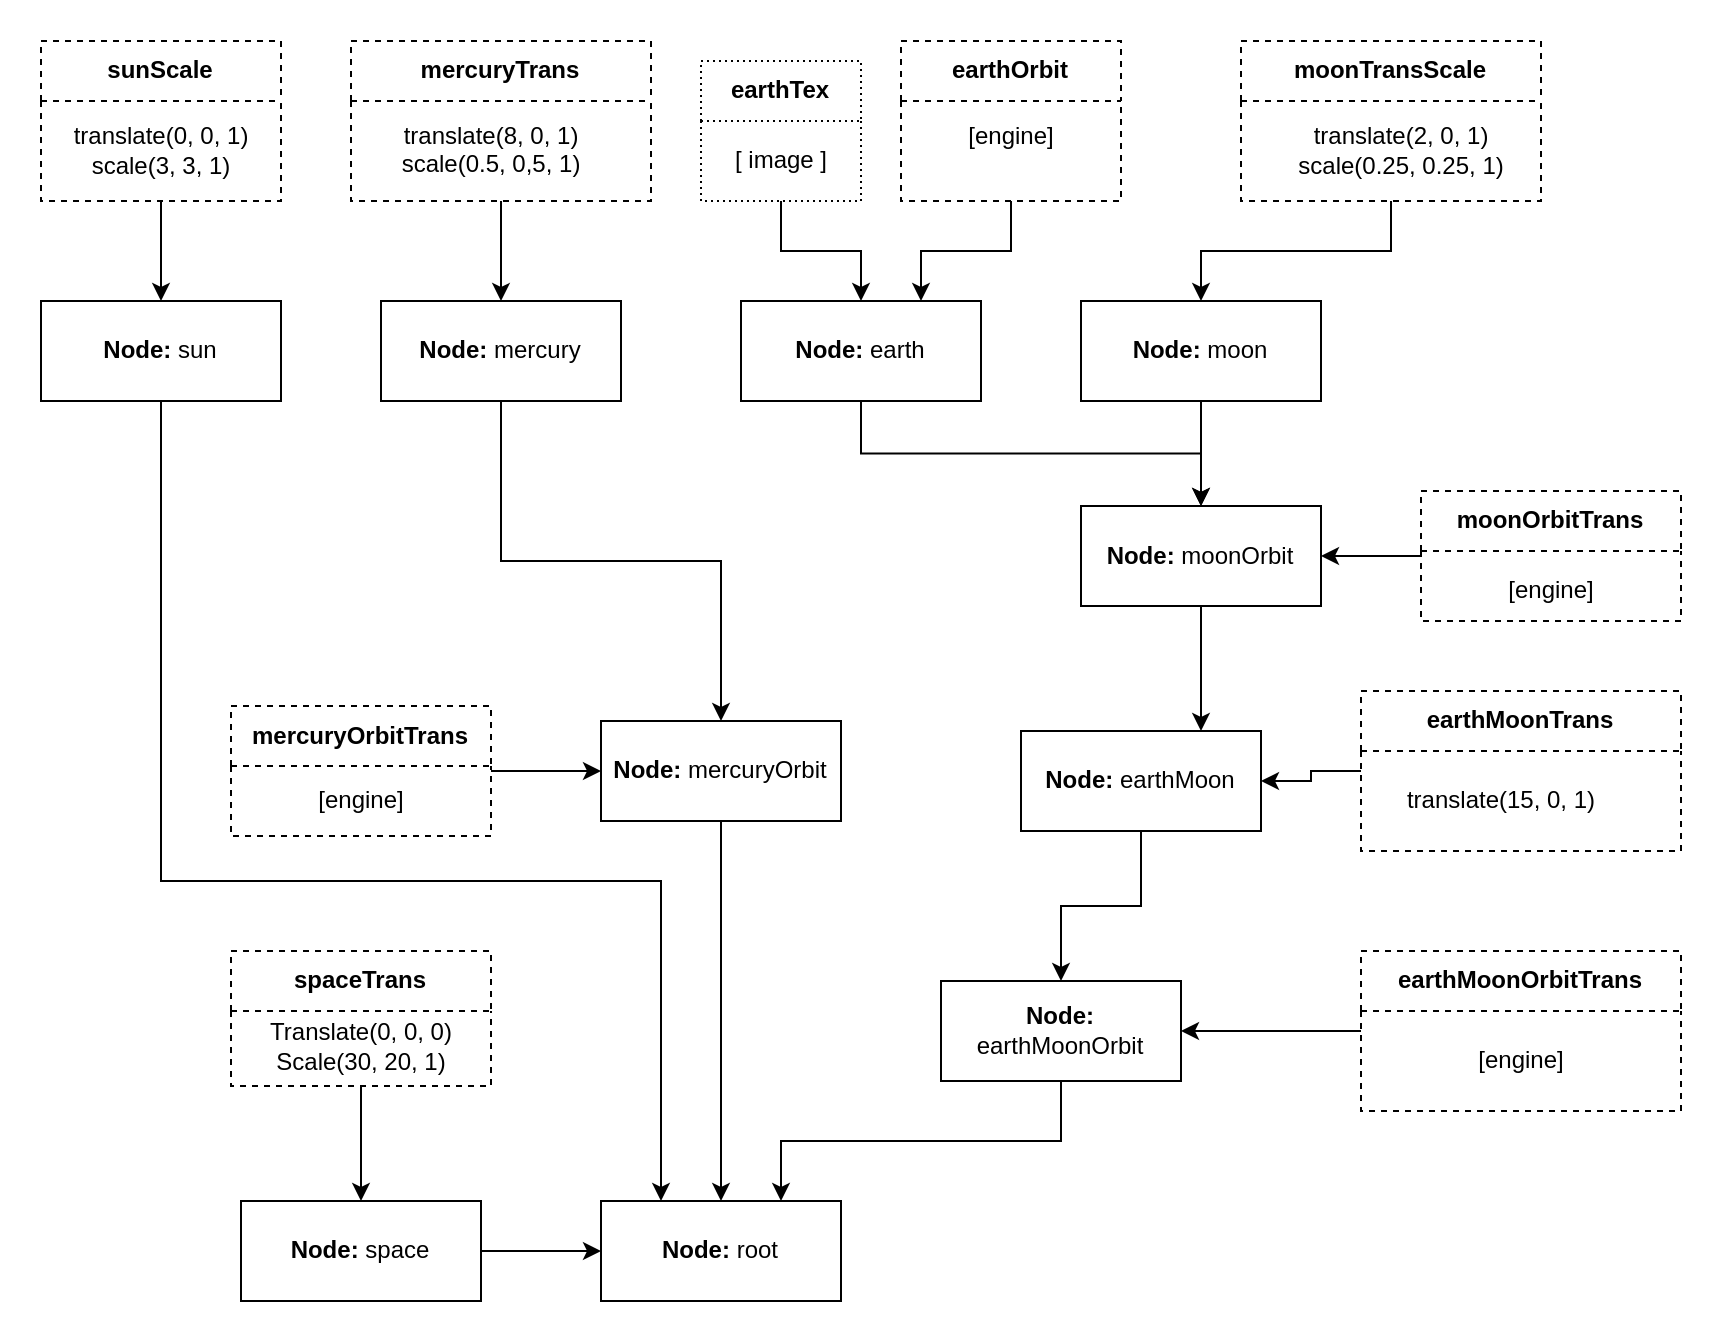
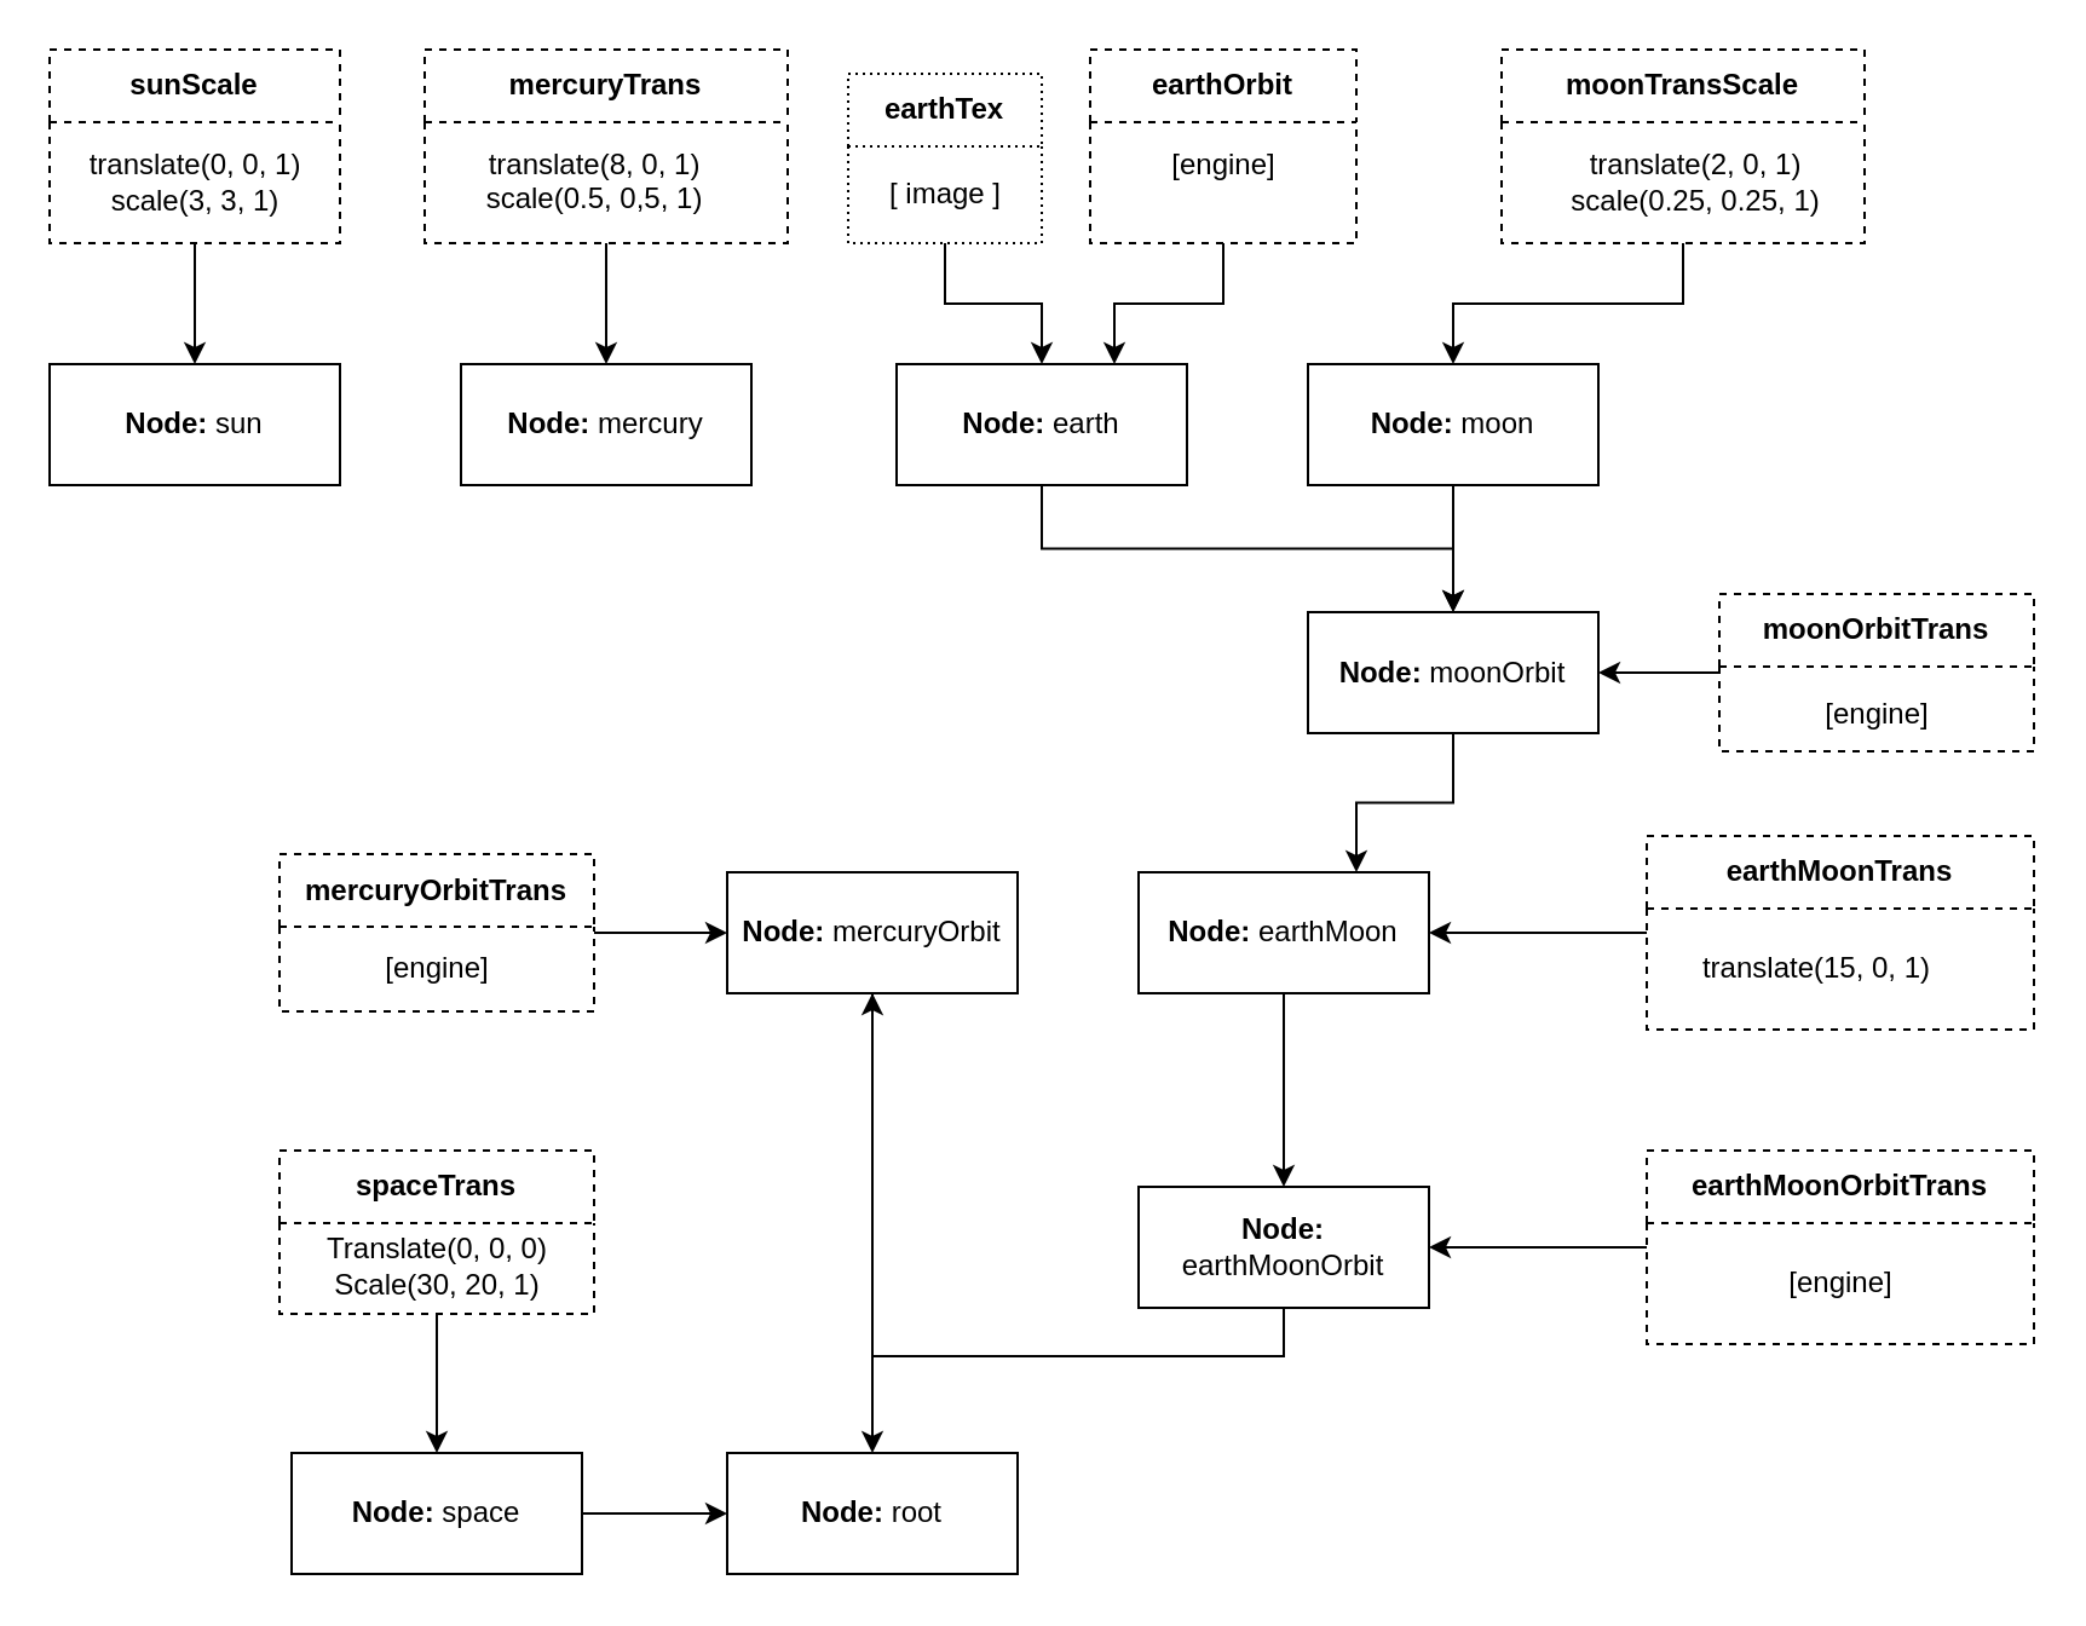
  <mxCell id="0" />
  <mxCell id="1" parent="0" />
- <mxCell id="2" style="edgeStyle=orthogonalEdgeStyle;rounded=0;orthogonalLoop=1;jettySize=auto;html=1;exitX=0.5;exitY=1;exitDx=0;exitDy=0;entryX=0.75;entryY=0;entryDx=0;entryDy=0;" parent="1" source="3" target="4" edge="1"><mxGeometry relative="1" as="geometry" /></mxCell>
+ <mxCell id="2" style="edgeStyle=orthogonalEdgeStyle;rounded=0;orthogonalLoop=1;jettySize=auto;html=1;exitX=0.5;exitY=1;exitDx=0;exitDy=0;" parent="1" source="3" target="18" edge="1"><mxGeometry relative="1" as="geometry" /></mxCell>
  <mxCell id="3" value="&lt;b&gt;Node:&lt;/b&gt; earthMoonOrbit" style="rounded=0;whiteSpace=wrap;html=1;" parent="1" vertex="1"><mxGeometry x="470" y="490" width="120" height="50" as="geometry" /></mxCell>
  <mxCell id="4" value="&lt;b&gt;Node:&lt;/b&gt; root" style="rounded=0;whiteSpace=wrap;html=1;" parent="1" vertex="1"><mxGeometry x="300" y="600" width="120" height="50" as="geometry" /></mxCell>
  <mxCell id="5" style="edgeStyle=orthogonalEdgeStyle;rounded=0;orthogonalLoop=1;jettySize=auto;html=1;exitX=0.5;exitY=1;exitDx=0;exitDy=0;entryX=0.5;entryY=0;entryDx=0;entryDy=0;" parent="1" source="6" target="3" edge="1"><mxGeometry relative="1" as="geometry" /></mxCell>
- <mxCell id="6" value="&lt;div&gt;&lt;b&gt;Node:&lt;/b&gt; earthMoon&lt;/div&gt;" style="rounded=0;whiteSpace=wrap;html=1;" parent="1" vertex="1"><mxGeometry x="510" y="365" width="120" height="50" as="geometry" /></mxCell>
+ <mxCell id="6" value="&lt;div&gt;&lt;b&gt;Node:&lt;/b&gt; earthMoon&lt;/div&gt;" style="rounded=0;whiteSpace=wrap;html=1;" parent="1" vertex="1"><mxGeometry x="470" y="360" width="120" height="50" as="geometry" /></mxCell>
  <mxCell id="7" style="edgeStyle=orthogonalEdgeStyle;rounded=0;orthogonalLoop=1;jettySize=auto;html=1;exitX=0.5;exitY=1;exitDx=0;exitDy=0;" parent="1" source="8" target="10" edge="1"><mxGeometry relative="1" as="geometry" /></mxCell>
  <mxCell id="8" value="&lt;div&gt;&lt;b&gt;Node:&lt;/b&gt; earth&lt;/div&gt;" style="rounded=0;whiteSpace=wrap;html=1;" parent="1" vertex="1"><mxGeometry x="370" y="150" width="120" height="50" as="geometry" /></mxCell>
  <mxCell id="9" style="edgeStyle=orthogonalEdgeStyle;rounded=0;orthogonalLoop=1;jettySize=auto;html=1;exitX=0.5;exitY=1;exitDx=0;exitDy=0;entryX=0.75;entryY=0;entryDx=0;entryDy=0;" parent="1" source="10" target="6" edge="1"><mxGeometry relative="1" as="geometry"><mxPoint x="550" y="360" as="targetPoint" /></mxGeometry></mxCell>
  <mxCell id="10" value="&lt;div&gt;&lt;b&gt;Node:&lt;/b&gt; moonOrbit&lt;br&gt;&lt;/div&gt;" style="rounded=0;whiteSpace=wrap;html=1;" parent="1" vertex="1"><mxGeometry x="540" y="252.5" width="120" height="50" as="geometry" /></mxCell>
  <mxCell id="11" style="edgeStyle=orthogonalEdgeStyle;rounded=0;orthogonalLoop=1;jettySize=auto;html=1;exitX=0.5;exitY=1;exitDx=0;exitDy=0;entryX=0.5;entryY=0;entryDx=0;entryDy=0;" parent="1" source="12" target="10" edge="1"><mxGeometry relative="1" as="geometry" /></mxCell>
  <mxCell id="12" value="&lt;div&gt;&lt;b&gt;Node:&lt;/b&gt; moon&lt;br&gt;&lt;/div&gt;" style="rounded=0;whiteSpace=wrap;html=1;" parent="1" vertex="1"><mxGeometry x="540" y="150" width="120" height="50" as="geometry" /></mxCell>
- <mxCell id="13" style="edgeStyle=orthogonalEdgeStyle;rounded=0;orthogonalLoop=1;jettySize=auto;html=1;entryX=0.25;entryY=0;entryDx=0;entryDy=0;exitX=0.5;exitY=1;exitDx=0;exitDy=0;" parent="1" source="14" target="4" edge="1"><mxGeometry relative="1" as="geometry"><Array as="points"><mxPoint x="80" y="440" /><mxPoint x="330" y="440" /></Array></mxGeometry></mxCell>
  <mxCell id="14" value="&lt;div&gt;&lt;b&gt;Node:&lt;/b&gt; sun&lt;br&gt;&lt;/div&gt;" style="rounded=0;whiteSpace=wrap;html=1;" parent="1" vertex="1"><mxGeometry x="20" y="150" width="120" height="50" as="geometry" /></mxCell>
- <mxCell id="15" style="edgeStyle=orthogonalEdgeStyle;rounded=0;orthogonalLoop=1;jettySize=auto;html=1;exitX=0.5;exitY=1;exitDx=0;exitDy=0;entryX=0.5;entryY=0;entryDx=0;entryDy=0;" parent="1" source="16" target="18" edge="1"><mxGeometry relative="1" as="geometry" /></mxCell>
  <mxCell id="16" value="&lt;div&gt;&lt;b&gt;Node:&lt;/b&gt; mercury&lt;br&gt;&lt;/div&gt;" style="rounded=0;whiteSpace=wrap;html=1;" parent="1" vertex="1"><mxGeometry x="190" y="150" width="120" height="50" as="geometry" /></mxCell>
  <mxCell id="17" style="edgeStyle=orthogonalEdgeStyle;rounded=0;orthogonalLoop=1;jettySize=auto;html=1;exitX=0.5;exitY=1;exitDx=0;exitDy=0;entryX=0.5;entryY=0;entryDx=0;entryDy=0;" parent="1" source="18" target="4" edge="1"><mxGeometry relative="1" as="geometry"><mxPoint x="330" y="590" as="targetPoint" /></mxGeometry></mxCell>
  <mxCell id="18" value="&lt;div&gt;&lt;b&gt;Node:&lt;/b&gt; mercuryOrbit&lt;br&gt;&lt;/div&gt;" style="rounded=0;whiteSpace=wrap;html=1;" parent="1" vertex="1"><mxGeometry x="300" y="360" width="120" height="50" as="geometry" /></mxCell>
  <mxCell id="19" style="edgeStyle=orthogonalEdgeStyle;rounded=0;orthogonalLoop=1;jettySize=auto;html=1;entryX=0.5;entryY=0;entryDx=0;entryDy=0;" parent="1" source="20" target="8" edge="1"><mxGeometry relative="1" as="geometry" /></mxCell>
  <mxCell id="20" value="&lt;blockquote&gt;earthTex&lt;br&gt;&lt;/blockquote&gt;" style="swimlane;whiteSpace=wrap;html=1;startSize=30;dashed=1;dashPattern=1 2;" parent="1" vertex="1"><mxGeometry x="350" y="30" width="80" height="70" as="geometry" /></mxCell>
  <mxCell id="21" value="[ image ]" style="text;html=1;align=center;verticalAlign=middle;resizable=0;points=[];autosize=1;strokeColor=none;fillColor=none;" parent="20" vertex="1"><mxGeometry x="5" y="35" width="70" height="30" as="geometry" /></mxCell>
  <mxCell id="22" style="edgeStyle=orthogonalEdgeStyle;rounded=0;orthogonalLoop=1;jettySize=auto;html=1;exitX=0;exitY=0.5;exitDx=0;exitDy=0;entryX=1;entryY=0.5;entryDx=0;entryDy=0;" parent="1" source="23" target="3" edge="1"><mxGeometry relative="1" as="geometry" /></mxCell>
  <mxCell id="23" value="earthMoonOrbitTrans" style="swimlane;whiteSpace=wrap;html=1;startSize=30;dashed=1;" parent="1" vertex="1"><mxGeometry x="680" y="475" width="160" height="80" as="geometry" /></mxCell>
  <mxCell id="24" value="[engine]" style="text;html=1;align=center;verticalAlign=middle;resizable=0;points=[];autosize=1;strokeColor=none;fillColor=none;" parent="23" vertex="1"><mxGeometry x="45" y="40" width="70" height="30" as="geometry" /></mxCell>
  <mxCell id="25" style="edgeStyle=orthogonalEdgeStyle;rounded=0;orthogonalLoop=1;jettySize=auto;html=1;entryX=1;entryY=0.5;entryDx=0;entryDy=0;" parent="1" source="26" target="6" edge="1"><mxGeometry relative="1" as="geometry" /></mxCell>
  <mxCell id="26" value="earthMoonTrans" style="swimlane;whiteSpace=wrap;html=1;startSize=30;dashed=1;" parent="1" vertex="1"><mxGeometry x="680" y="345" width="160" height="80" as="geometry" /></mxCell>
  <mxCell id="27" value="&lt;div&gt;translate(15, 0, 1)&lt;/div&gt;" style="text;html=1;align=center;verticalAlign=middle;resizable=0;points=[];autosize=1;strokeColor=none;fillColor=none;" parent="26" vertex="1"><mxGeometry x="10" y="40" width="120" height="30" as="geometry" /></mxCell>
  <mxCell id="28" style="edgeStyle=orthogonalEdgeStyle;rounded=0;orthogonalLoop=1;jettySize=auto;html=1;entryX=0.5;entryY=0;entryDx=0;entryDy=0;" parent="1" source="29" target="12" edge="1"><mxGeometry relative="1" as="geometry" /></mxCell>
  <mxCell id="29" value="moonTransScale" style="swimlane;whiteSpace=wrap;html=1;startSize=30;dashed=1;" parent="1" vertex="1"><mxGeometry x="620" y="20" width="150" height="80" as="geometry" /></mxCell>
  <mxCell id="30" value="&lt;div&gt;translate(2, 0, 1)&lt;/div&gt;&lt;div&gt;&lt;div&gt;scale(0.25, 0.25, 1)&lt;/div&gt;&lt;/div&gt;" style="text;html=1;align=center;verticalAlign=middle;resizable=0;points=[];autosize=1;strokeColor=none;fillColor=none;" parent="29" vertex="1"><mxGeometry x="15" y="35" width="130" height="40" as="geometry" /></mxCell>
  <mxCell id="31" style="edgeStyle=orthogonalEdgeStyle;rounded=0;orthogonalLoop=1;jettySize=auto;html=1;entryX=1;entryY=0.5;entryDx=0;entryDy=0;" parent="1" source="32" target="10" edge="1"><mxGeometry relative="1" as="geometry" /></mxCell>
  <mxCell id="32" value="moonOrbitTrans" style="swimlane;whiteSpace=wrap;html=1;startSize=30;dashed=1;" parent="1" vertex="1"><mxGeometry x="710" y="245" width="130" height="65" as="geometry" /></mxCell>
  <mxCell id="33" value="[engine]" style="text;html=1;align=center;verticalAlign=middle;resizable=0;points=[];autosize=1;strokeColor=none;fillColor=none;" parent="32" vertex="1"><mxGeometry x="30" y="35" width="70" height="30" as="geometry" /></mxCell>
  <mxCell id="34" style="edgeStyle=orthogonalEdgeStyle;rounded=0;orthogonalLoop=1;jettySize=auto;html=1;entryX=0.5;entryY=0;entryDx=0;entryDy=0;" parent="1" source="35" target="14" edge="1"><mxGeometry relative="1" as="geometry" /></mxCell>
  <mxCell id="35" value="sunScale" style="swimlane;whiteSpace=wrap;html=1;startSize=30;dashed=1;" parent="1" vertex="1"><mxGeometry x="20" y="20" width="120" height="80" as="geometry" /></mxCell>
  <mxCell id="36" value="&lt;div&gt;translate(0, 0, 1)&lt;br&gt;&lt;/div&gt;&lt;div&gt;scale(3, 3, 1)&lt;br&gt;&lt;/div&gt;" style="text;html=1;align=center;verticalAlign=middle;resizable=0;points=[];autosize=1;strokeColor=none;fillColor=none;" parent="35" vertex="1"><mxGeometry x="5" y="35" width="110" height="40" as="geometry" /></mxCell>
  <mxCell id="37" style="edgeStyle=orthogonalEdgeStyle;rounded=0;orthogonalLoop=1;jettySize=auto;html=1;entryX=0;entryY=0.5;entryDx=0;entryDy=0;" parent="1" source="38" target="18" edge="1"><mxGeometry relative="1" as="geometry" /></mxCell>
  <mxCell id="38" value="mercuryOrbitTrans" style="swimlane;whiteSpace=wrap;html=1;startSize=30;dashed=1;" parent="1" vertex="1"><mxGeometry x="115" y="352.5" width="130" height="65" as="geometry" /></mxCell>
  <mxCell id="39" value="[engine]" style="text;html=1;align=center;verticalAlign=middle;resizable=0;points=[];autosize=1;strokeColor=none;fillColor=none;" parent="38" vertex="1"><mxGeometry x="30" y="32.5" width="70" height="30" as="geometry" /></mxCell>
  <mxCell id="40" style="edgeStyle=orthogonalEdgeStyle;rounded=0;orthogonalLoop=1;jettySize=auto;html=1;entryX=0.5;entryY=0;entryDx=0;entryDy=0;" parent="1" source="41" target="16" edge="1"><mxGeometry relative="1" as="geometry" /></mxCell>
  <mxCell id="41" value="mercuryTrans" style="swimlane;whiteSpace=wrap;html=1;startSize=30;dashed=1;" parent="1" vertex="1"><mxGeometry x="175" y="20" width="150" height="80" as="geometry" /></mxCell>
  <mxCell id="42" value="&lt;br&gt;&lt;div&gt;&lt;div&gt;&lt;br&gt;&lt;/div&gt;&lt;div&gt;translate(8, 0, 1)&lt;/div&gt;&lt;/div&gt;&lt;div&gt;scale(0.5, 0,5, 1)&lt;/div&gt;" style="text;html=1;align=center;verticalAlign=middle;resizable=0;points=[];autosize=1;strokeColor=none;fillColor=none;" parent="41" vertex="1"><mxGeometry x="15" y="5" width="110" height="70" as="geometry" /></mxCell>
  <mxCell id="43" style="edgeStyle=orthogonalEdgeStyle;rounded=0;orthogonalLoop=1;jettySize=auto;html=1;exitX=0.5;exitY=1;exitDx=0;exitDy=0;entryX=0.75;entryY=0;entryDx=0;entryDy=0;" edge="1" parent="1" source="44" target="8"><mxGeometry relative="1" as="geometry" /></mxCell>
  <mxCell id="44" value="earthOrbit" style="swimlane;whiteSpace=wrap;html=1;startSize=30;dashed=1;" vertex="1" parent="1"><mxGeometry x="450" y="20" width="110" height="80" as="geometry" /></mxCell>
  <mxCell id="45" value="[engine]" style="text;html=1;align=center;verticalAlign=middle;resizable=0;points=[];autosize=1;strokeColor=none;fillColor=none;" vertex="1" parent="44"><mxGeometry x="20" y="32.5" width="70" height="30" as="geometry" /></mxCell>
  <mxCell id="46" style="edgeStyle=orthogonalEdgeStyle;rounded=0;orthogonalLoop=1;jettySize=auto;html=1;entryX=0;entryY=0.5;entryDx=0;entryDy=0;" edge="1" parent="1" source="47" target="4"><mxGeometry relative="1" as="geometry" /></mxCell>
  <mxCell id="47" value="&lt;div&gt;&lt;b&gt;Node:&lt;/b&gt; space&lt;br&gt;&lt;/div&gt;" style="rounded=0;whiteSpace=wrap;html=1;" vertex="1" parent="1"><mxGeometry x="120" y="600" width="120" height="50" as="geometry" /></mxCell>
  <mxCell id="48" value="spaceTrans" style="swimlane;whiteSpace=wrap;html=1;startSize=30;dashed=1;" vertex="1" parent="1"><mxGeometry x="115" y="475" width="130" height="67.5" as="geometry" /></mxCell>
  <mxCell id="49" value="&lt;div&gt;Translate(0, 0, 0)&lt;/div&gt;&lt;div&gt;Scale(30, 20, 1)&lt;br&gt;&lt;/div&gt;" style="text;html=1;align=center;verticalAlign=middle;resizable=0;points=[];autosize=1;strokeColor=none;fillColor=none;" vertex="1" parent="48"><mxGeometry x="5" y="27.5" width="120" height="40" as="geometry" /></mxCell>
  <mxCell id="50" style="edgeStyle=orthogonalEdgeStyle;rounded=0;orthogonalLoop=1;jettySize=auto;html=1;entryX=0.5;entryY=0;entryDx=0;entryDy=0;" edge="1" parent="1" source="49" target="47"><mxGeometry relative="1" as="geometry" /></mxCell>
